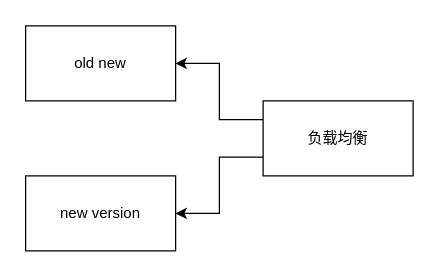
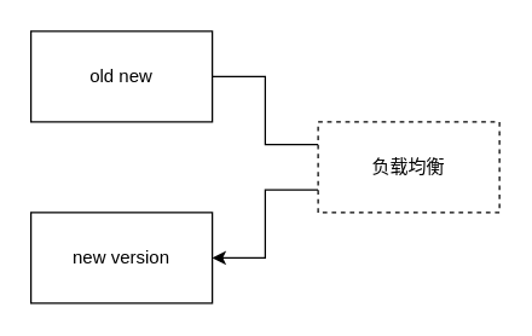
  <mxCell id="0" />
  <mxCell id="1" parent="0" />
  <mxCell id="2" value="old new" style="rounded=0;whiteSpace=wrap;html=1;" parent="1" vertex="1"><mxGeometry x="20" y="20" width="120" height="60" as="geometry" /></mxCell>
  <mxCell id="3" value="new version" style="rounded=0;whiteSpace=wrap;html=1;" vertex="1" parent="1"><mxGeometry x="20" y="140" width="120" height="60" as="geometry" /></mxCell>
- <mxCell id="4" style="edgeStyle=orthogonalEdgeStyle;rounded=0;orthogonalLoop=1;jettySize=auto;html=1;exitX=0;exitY=0.25;exitDx=0;exitDy=0;" edge="1" parent="1" source="6" target="2"><mxGeometry relative="1" as="geometry" /></mxCell>
+ <mxCell id="4" style="edgeStyle=orthogonalEdgeStyle;rounded=0;orthogonalLoop=1;jettySize=auto;html=1;exitX=0;exitY=0.25;exitDx=0;exitDy=0;endArrow=none;" edge="1" parent="1" source="6" target="2"><mxGeometry relative="1" as="geometry" /></mxCell>
  <mxCell id="5" style="edgeStyle=orthogonalEdgeStyle;rounded=0;orthogonalLoop=1;jettySize=auto;html=1;exitX=0;exitY=0.75;exitDx=0;exitDy=0;entryX=1;entryY=0.5;entryDx=0;entryDy=0;" edge="1" parent="1" source="6" target="3"><mxGeometry relative="1" as="geometry" /></mxCell>
- <mxCell id="6" value="负载均衡" style="rounded=0;whiteSpace=wrap;html=1;" vertex="1" parent="1"><mxGeometry x="210" y="80" width="120" height="60" as="geometry" /></mxCell>
+ <mxCell id="6" value="负载均衡" style="rounded=0;whiteSpace=wrap;html=1;dashed=1;" vertex="1" parent="1"><mxGeometry x="210" y="80" width="120" height="60" as="geometry" /></mxCell>
